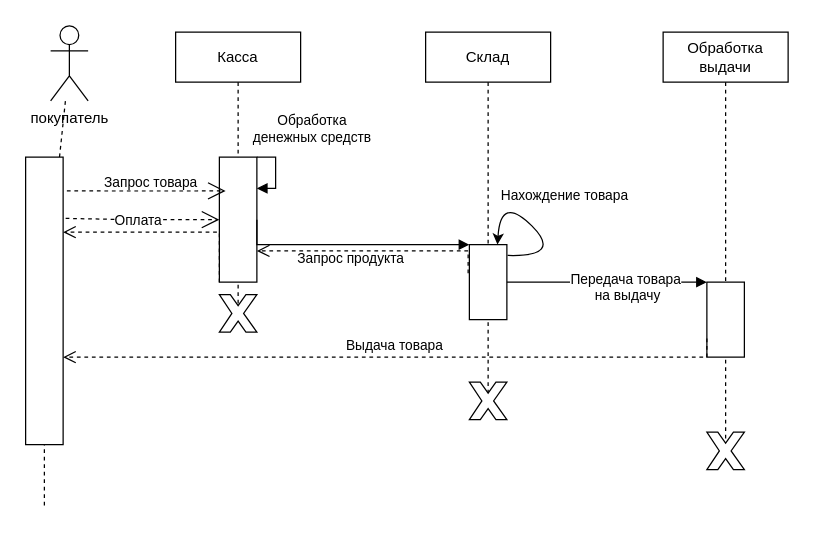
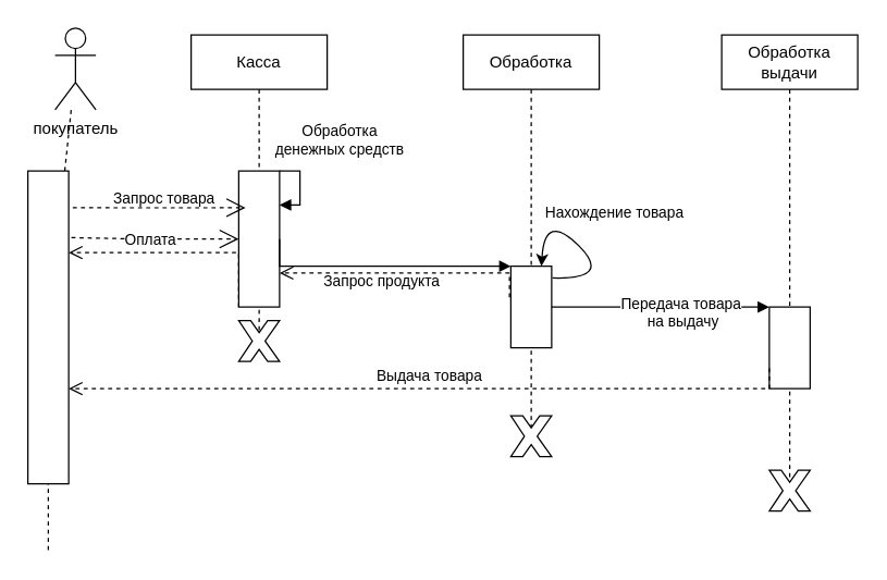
  <mxCell id="0" />
  <mxCell id="1" parent="0" />
  <mxCell id="2" value="покупатель" style="shape=umlActor;verticalLabelPosition=bottom;verticalAlign=top;html=1;outlineConnect=0;" parent="1" vertex="1"><mxGeometry x="40" y="20" width="30" height="60" as="geometry" /></mxCell>
  <mxCell id="3" value="" style="endArrow=none;dashed=1;html=1;rounded=0;startArrow=none;" parent="1" source="5" target="2" edge="1"><mxGeometry width="50" height="50" relative="1" as="geometry"><mxPoint x="35" y="475" as="sourcePoint" /><mxPoint x="35" y="85" as="targetPoint" /></mxGeometry></mxCell>
  <mxCell id="4" value="" style="endArrow=none;dashed=1;html=1;rounded=0;exitX=0.5;exitY=0.29;exitDx=0;exitDy=0;exitPerimeter=0;" parent="1" target="5" edge="1"><mxGeometry width="50" height="50" relative="1" as="geometry"><mxPoint x="35" y="403.7" as="sourcePoint" /><mxPoint x="34.5" y="115" as="targetPoint" /></mxGeometry></mxCell>
  <mxCell id="5" value="" style="rounded=0;whiteSpace=wrap;html=1;" parent="1" vertex="1"><mxGeometry x="20" y="125" width="30" height="230" as="geometry" /></mxCell>
  <mxCell id="6" value="Обработка&lt;br&gt;денежных средств" style="html=1;verticalAlign=bottom;endArrow=block;edgeStyle=elbowEdgeStyle;elbow=vertical;curved=0;rounded=0;exitX=1;exitY=0;exitDx=0;exitDy=0;entryX=1;entryY=0.25;entryDx=0;entryDy=0;" parent="1" source="8" target="8" edge="1"><mxGeometry x="-0.082" y="20" width="80" relative="1" as="geometry"><mxPoint x="230" y="145" as="sourcePoint" /><mxPoint x="250" y="155" as="targetPoint" /><Array as="points"><mxPoint x="220" y="135" /><mxPoint x="230" y="145" /></Array><mxPoint x="9" y="-17" as="offset" /></mxGeometry></mxCell>
  <mxCell id="7" value="Касса" style="shape=umlLifeline;perimeter=lifelinePerimeter;whiteSpace=wrap;html=1;container=1;dropTarget=0;collapsible=0;recursiveResize=0;outlineConnect=0;portConstraint=eastwest;newEdgeStyle={&quot;edgeStyle&quot;:&quot;elbowEdgeStyle&quot;,&quot;elbow&quot;:&quot;vertical&quot;,&quot;curved&quot;:0,&quot;rounded&quot;:0};" parent="1" vertex="1"><mxGeometry x="140" y="25" width="100" height="220" as="geometry" /></mxCell>
  <mxCell id="8" value="" style="rounded=0;whiteSpace=wrap;html=1;" parent="1" vertex="1"><mxGeometry x="175" y="125" width="30" height="100" as="geometry" /></mxCell>
  <mxCell id="9" value="Запрос товара" style="endArrow=open;endSize=12;dashed=1;html=1;rounded=0;exitX=1.1;exitY=0.117;exitDx=0;exitDy=0;exitPerimeter=0;" parent="1" source="5" edge="1"><mxGeometry x="0.055" y="7" width="160" relative="1" as="geometry"><mxPoint x="50" y="145" as="sourcePoint" /><mxPoint x="180" y="152" as="targetPoint" /><mxPoint as="offset" /></mxGeometry></mxCell>
  <mxCell id="10" value="" style="endArrow=open;endSize=12;dashed=1;html=1;rounded=0;exitX=1.067;exitY=0.213;exitDx=0;exitDy=0;exitPerimeter=0;entryX=0;entryY=0.5;entryDx=0;entryDy=0;" parent="1" source="5" target="8" edge="1"><mxGeometry x="-0.057" width="160" relative="1" as="geometry"><mxPoint x="62" y="165" as="sourcePoint" /><mxPoint x="185" y="165" as="targetPoint" /><mxPoint as="offset" /><Array as="points"><mxPoint x="100" y="175" /></Array></mxGeometry></mxCell>
- <mxCell id="11" value="Склад" style="shape=umlLifeline;perimeter=lifelinePerimeter;whiteSpace=wrap;html=1;container=1;dropTarget=0;collapsible=0;recursiveResize=0;outlineConnect=0;portConstraint=eastwest;newEdgeStyle={&quot;edgeStyle&quot;:&quot;elbowEdgeStyle&quot;,&quot;elbow&quot;:&quot;vertical&quot;,&quot;curved&quot;:0,&quot;rounded&quot;:0};" parent="1" vertex="1"><mxGeometry x="340" y="25" width="100" height="300" as="geometry" /></mxCell>
+ <mxCell id="11" value="Обработка" style="shape=umlLifeline;perimeter=lifelinePerimeter;whiteSpace=wrap;html=1;container=1;dropTarget=0;collapsible=0;recursiveResize=0;outlineConnect=0;portConstraint=eastwest;newEdgeStyle={&quot;edgeStyle&quot;:&quot;elbowEdgeStyle&quot;,&quot;elbow&quot;:&quot;vertical&quot;,&quot;curved&quot;:0,&quot;rounded&quot;:0};" parent="1" vertex="1"><mxGeometry x="340" y="25" width="100" height="300" as="geometry" /></mxCell>
  <mxCell id="12" value="" style="rounded=0;whiteSpace=wrap;html=1;" parent="1" vertex="1"><mxGeometry x="375" y="195" width="30" height="60" as="geometry" /></mxCell>
  <mxCell id="13" value="Запрос продукта" style="html=1;verticalAlign=bottom;endArrow=block;edgeStyle=elbowEdgeStyle;elbow=vertical;curved=0;rounded=0;exitX=1;exitY=0.5;exitDx=0;exitDy=0;entryX=0;entryY=0;entryDx=0;entryDy=0;" parent="1" source="8" target="12" edge="1"><mxGeometry y="-20" width="80" relative="1" as="geometry"><mxPoint x="210" y="165" as="sourcePoint" /><mxPoint x="300" y="215" as="targetPoint" /><Array as="points"><mxPoint x="330" y="195" /><mxPoint x="320" y="175" /><mxPoint x="310" y="155" /></Array><mxPoint as="offset" /></mxGeometry></mxCell>
  <mxCell id="14" value="Обработка выдачи" style="shape=umlLifeline;perimeter=lifelinePerimeter;whiteSpace=wrap;html=1;container=1;dropTarget=0;collapsible=0;recursiveResize=0;outlineConnect=0;portConstraint=eastwest;newEdgeStyle={&quot;edgeStyle&quot;:&quot;elbowEdgeStyle&quot;,&quot;elbow&quot;:&quot;vertical&quot;,&quot;curved&quot;:0,&quot;rounded&quot;:0};" parent="1" vertex="1"><mxGeometry x="530" y="25" width="100" height="330" as="geometry" /></mxCell>
  <mxCell id="15" value="" style="rounded=0;whiteSpace=wrap;html=1;" parent="1" vertex="1"><mxGeometry x="565" y="225" width="30" height="60" as="geometry" /></mxCell>
  <mxCell id="16" value="Передача товара&lt;br&gt;&amp;nbsp;на выдачу" style="html=1;verticalAlign=bottom;endArrow=block;edgeStyle=elbowEdgeStyle;elbow=vertical;curved=0;rounded=0;entryX=0;entryY=0;entryDx=0;entryDy=0;exitX=1;exitY=0.5;exitDx=0;exitDy=0;" parent="1" source="12" target="15" edge="1"><mxGeometry x="0.188" y="-20" width="80" relative="1" as="geometry"><mxPoint x="430" y="275" as="sourcePoint" /><mxPoint x="510" y="275" as="targetPoint" /><mxPoint as="offset" /></mxGeometry></mxCell>
  <mxCell id="17" value="Выдача товара" style="html=1;verticalAlign=bottom;endArrow=open;dashed=1;endSize=8;edgeStyle=elbowEdgeStyle;elbow=vertical;curved=0;rounded=0;exitX=0;exitY=0.75;exitDx=0;exitDy=0;" parent="1" source="15" target="5" edge="1"><mxGeometry relative="1" as="geometry"><mxPoint x="530" y="305" as="sourcePoint" /><mxPoint x="450" y="305" as="targetPoint" /><Array as="points"><mxPoint x="260" y="285" /></Array></mxGeometry></mxCell>
  <mxCell id="18" value="Оплата" style="html=1;verticalAlign=bottom;endArrow=open;dashed=1;endSize=8;edgeStyle=elbowEdgeStyle;elbow=vertical;curved=0;rounded=0;exitX=0;exitY=1;exitDx=0;exitDy=0;" parent="1" source="8" edge="1"><mxGeometry x="0.273" relative="1" as="geometry"><mxPoint x="575" y="320" as="sourcePoint" /><mxPoint x="50" y="185" as="targetPoint" /><Array as="points"><mxPoint x="120" y="185" /><mxPoint x="120" y="210" /></Array><mxPoint as="offset" /></mxGeometry></mxCell>
  <mxCell id="19" value="" style="verticalLabelPosition=bottom;verticalAlign=top;html=1;shape=mxgraph.basic.x" parent="1" vertex="1"><mxGeometry x="565" y="345" width="30" height="30" as="geometry" /></mxCell>
  <mxCell id="20" value="" style="html=1;verticalAlign=bottom;endArrow=open;dashed=1;endSize=8;edgeStyle=elbowEdgeStyle;elbow=vertical;curved=0;rounded=0;exitX=-0.033;exitY=0.383;exitDx=0;exitDy=0;exitPerimeter=0;entryX=1;entryY=0.75;entryDx=0;entryDy=0;" parent="1" source="12" target="8" edge="1"><mxGeometry x="0.143" y="18" relative="1" as="geometry"><mxPoint x="345" y="232.5" as="sourcePoint" /><mxPoint x="208" y="217" as="targetPoint" /><Array as="points"><mxPoint x="290" y="200" /></Array><mxPoint as="offset" /></mxGeometry></mxCell>
  <mxCell id="21" value="" style="curved=1;endArrow=classic;html=1;rounded=0;exitX=1.019;exitY=0.144;exitDx=0;exitDy=0;exitPerimeter=0;entryX=0.75;entryY=0;entryDx=0;entryDy=0;" edge="1" parent="1" source="12" target="12"><mxGeometry width="50" height="50" relative="1" as="geometry"><mxPoint x="410" y="205" as="sourcePoint" /><mxPoint x="450" y="155" as="targetPoint" /><Array as="points"><mxPoint x="450" y="205" /><mxPoint x="400" y="155" /></Array></mxGeometry></mxCell>
  <mxCell id="22" value="Нахождение товара" style="edgeLabel;html=1;align=center;verticalAlign=middle;resizable=0;points=[];" vertex="1" connectable="0" parent="21"><mxGeometry x="0.038" relative="1" as="geometry"><mxPoint x="26" y="-24" as="offset" /></mxGeometry></mxCell>
  <mxCell id="23" value="" style="verticalLabelPosition=bottom;verticalAlign=top;html=1;shape=mxgraph.basic.x" vertex="1" parent="1"><mxGeometry x="175" y="235" width="30" height="30" as="geometry" /></mxCell>
  <mxCell id="24" value="" style="verticalLabelPosition=bottom;verticalAlign=top;html=1;shape=mxgraph.basic.x" vertex="1" parent="1"><mxGeometry x="375" y="305" width="30" height="30" as="geometry" /></mxCell>
